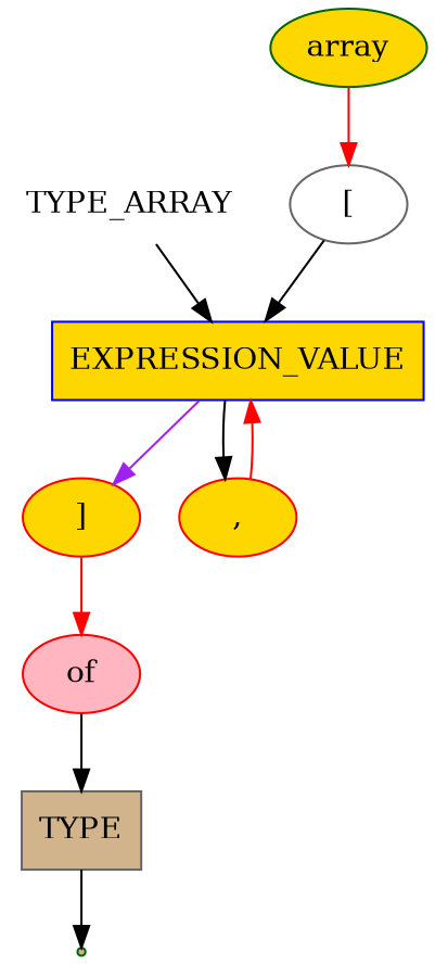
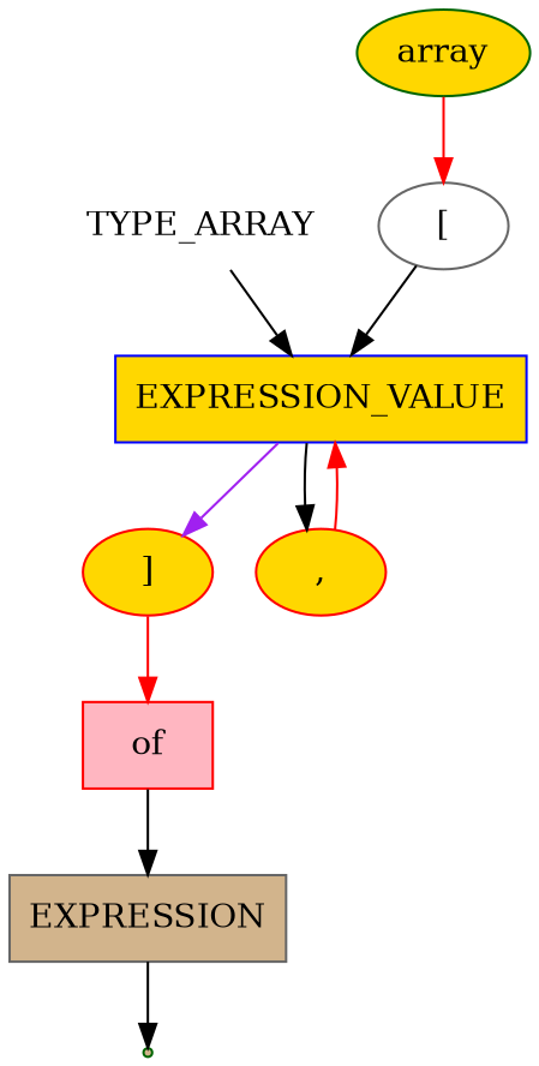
  digraph {
    node [color=red fillcolor=gold shape=oval style=filled]
    edge [color=black]
    n1 [fillcolor=white label=TYPE_ARRAY shape=plaintext]
    n2 [color=blue label=EXPRESSION_VALUE shape=box]
    n3 [color=darkgreen label=array]
    n4 [color=gray40 fillcolor=white label="["]
    n5 [label="]"]
    n6 [label=","]
-   n7 [fillcolor=lightpink label=of]
-   n8 [color=gray40 fillcolor=tan label=TYPE shape=box]
+   n7 [fillcolor=lightpink label=of shape=box]
+   n8 [color=gray40 fillcolor=tan label=EXPRESSION shape=box]
    end [color=darkgreen fillcolor=tan shape=point]
    n1 -> n2
    n2 -> n5 [color=purple]
    n2 -> n6
    n3 -> n4 [color=red]
    n4 -> n2
    n5 -> n7 [color=red]
    n6 -> n2 [color=red]
    n7 -> n8
    n8 -> end
  }
